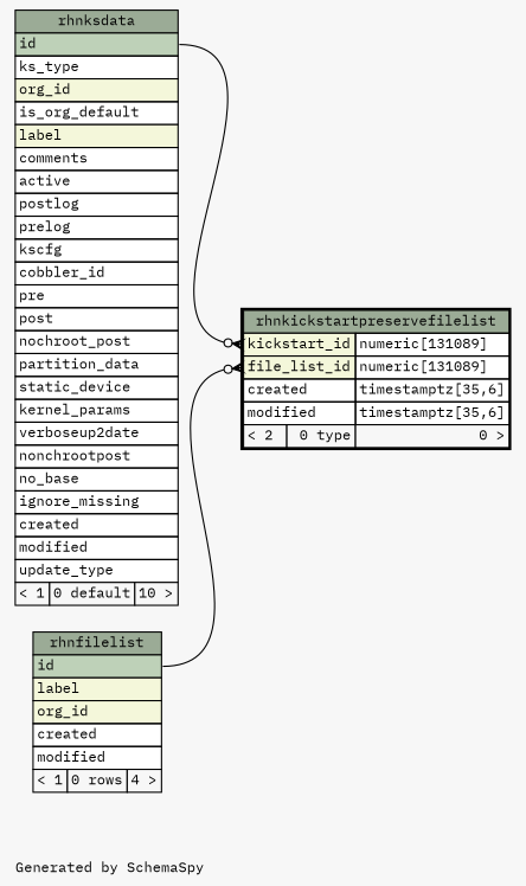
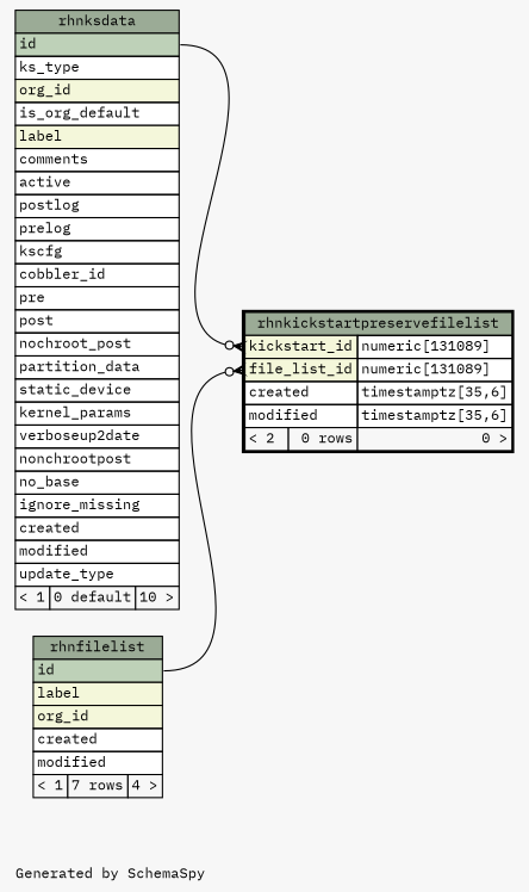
  digraph {
    bgcolor="#f7f7f7"
    fontname="IBM Plex Mono"
    fontsize=11
    label="\nGenerated by SchemaSpy"
    labeljust=l
    nodesep=0.18
    rankdir=RL
    ranksep=0.46
    node [fontname="IBM Plex Mono" fontsize=11 shape=plaintext]
    edge [arrowhead=none arrowsize=0.8 arrowtail=crowodot dir=back fontname="IBM Plex Mono" headport="id:e"]
-   n1 [label=<     <TABLE BORDER="2" CELLBORDER="1" CELLSPACING="0" BGCOLOR="#ffffff">       <TR><TD COLSPAN="3" BGCOLOR="#9bab96" ALIGN="CENTER">rhnkickstartpreservefilelist</TD></TR>       <TR><TD PORT="kickstart_id" COLSPAN="2" BGCOLOR="#f4f7da" ALIGN="LEFT">kickstart_id</TD><TD PORT="kickstart_id.type" ALIGN="LEFT">numeric[131089]</TD></TR>       <TR><TD PORT="file_list_id" COLSPAN="2" BGCOLOR="#f4f7da" ALIGN="LEFT">file_list_id</TD><TD PORT="file_list_id.type" ALIGN="LEFT">numeric[131089]</TD></TR>       <TR><TD PORT="created" COLSPAN="2" ALIGN="LEFT">created</TD><TD PORT="created.type" ALIGN="LEFT">timestamptz[35,6]</TD></TR>       <TR><TD PORT="modified" COLSPAN="2" ALIGN="LEFT">modified</TD><TD PORT="modified.type" ALIGN="LEFT">timestamptz[35,6]</TD></TR>       <TR><TD ALIGN="LEFT" BGCOLOR="#f7f7f7">&lt; 2</TD><TD ALIGN="RIGHT" BGCOLOR="#f7f7f7">0 type</TD><TD ALIGN="RIGHT" BGCOLOR="#f7f7f7">0 &gt;</TD></TR>     </TABLE>>]
-   n2 [label=<     <TABLE BORDER="0" CELLBORDER="1" CELLSPACING="0" BGCOLOR="#ffffff">       <TR><TD COLSPAN="3" BGCOLOR="#9bab96" ALIGN="CENTER">rhnfilelist</TD></TR>       <TR><TD PORT="id" COLSPAN="3" BGCOLOR="#bed1b8" ALIGN="LEFT">id</TD></TR>       <TR><TD PORT="label" COLSPAN="3" BGCOLOR="#f4f7da" ALIGN="LEFT">label</TD></TR>       <TR><TD PORT="org_id" COLSPAN="3" BGCOLOR="#f4f7da" ALIGN="LEFT">org_id</TD></TR>       <TR><TD PORT="created" COLSPAN="3" ALIGN="LEFT">created</TD></TR>       <TR><TD PORT="modified" COLSPAN="3" ALIGN="LEFT">modified</TD></TR>       <TR><TD ALIGN="LEFT" BGCOLOR="#f7f7f7">&lt; 1</TD><TD ALIGN="RIGHT" BGCOLOR="#f7f7f7">0 rows</TD><TD ALIGN="RIGHT" BGCOLOR="#f7f7f7">4 &gt;</TD></TR>     </TABLE>>]
+   n1 [label=<     <TABLE BORDER="2" CELLBORDER="1" CELLSPACING="0" BGCOLOR="#ffffff">       <TR><TD COLSPAN="3" BGCOLOR="#9bab96" ALIGN="CENTER">rhnkickstartpreservefilelist</TD></TR>       <TR><TD PORT="kickstart_id" COLSPAN="2" BGCOLOR="#f4f7da" ALIGN="LEFT">kickstart_id</TD><TD PORT="kickstart_id.type" ALIGN="LEFT">numeric[131089]</TD></TR>       <TR><TD PORT="file_list_id" COLSPAN="2" BGCOLOR="#f4f7da" ALIGN="LEFT">file_list_id</TD><TD PORT="file_list_id.type" ALIGN="LEFT">numeric[131089]</TD></TR>       <TR><TD PORT="created" COLSPAN="2" ALIGN="LEFT">created</TD><TD PORT="created.type" ALIGN="LEFT">timestamptz[35,6]</TD></TR>       <TR><TD PORT="modified" COLSPAN="2" ALIGN="LEFT">modified</TD><TD PORT="modified.type" ALIGN="LEFT">timestamptz[35,6]</TD></TR>       <TR><TD ALIGN="LEFT" BGCOLOR="#f7f7f7">&lt; 2</TD><TD ALIGN="RIGHT" BGCOLOR="#f7f7f7">0 rows</TD><TD ALIGN="RIGHT" BGCOLOR="#f7f7f7">0 &gt;</TD></TR>     </TABLE>>]
+   n2 [label=<     <TABLE BORDER="0" CELLBORDER="1" CELLSPACING="0" BGCOLOR="#ffffff">       <TR><TD COLSPAN="3" BGCOLOR="#9bab96" ALIGN="CENTER">rhnfilelist</TD></TR>       <TR><TD PORT="id" COLSPAN="3" BGCOLOR="#bed1b8" ALIGN="LEFT">id</TD></TR>       <TR><TD PORT="label" COLSPAN="3" BGCOLOR="#f4f7da" ALIGN="LEFT">label</TD></TR>       <TR><TD PORT="org_id" COLSPAN="3" BGCOLOR="#f4f7da" ALIGN="LEFT">org_id</TD></TR>       <TR><TD PORT="created" COLSPAN="3" ALIGN="LEFT">created</TD></TR>       <TR><TD PORT="modified" COLSPAN="3" ALIGN="LEFT">modified</TD></TR>       <TR><TD ALIGN="LEFT" BGCOLOR="#f7f7f7">&lt; 1</TD><TD ALIGN="RIGHT" BGCOLOR="#f7f7f7">7 rows</TD><TD ALIGN="RIGHT" BGCOLOR="#f7f7f7">4 &gt;</TD></TR>     </TABLE>>]
    n3 [label=<     <TABLE BORDER="0" CELLBORDER="1" CELLSPACING="0" BGCOLOR="#ffffff">       <TR><TD COLSPAN="3" BGCOLOR="#9bab96" ALIGN="CENTER">rhnksdata</TD></TR>       <TR><TD PORT="id" COLSPAN="3" BGCOLOR="#bed1b8" ALIGN="LEFT">id</TD></TR>       <TR><TD PORT="ks_type" COLSPAN="3" ALIGN="LEFT">ks_type</TD></TR>       <TR><TD PORT="org_id" COLSPAN="3" BGCOLOR="#f4f7da" ALIGN="LEFT">org_id</TD></TR>       <TR><TD PORT="is_org_default" COLSPAN="3" ALIGN="LEFT">is_org_default</TD></TR>       <TR><TD PORT="label" COLSPAN="3" BGCOLOR="#f4f7da" ALIGN="LEFT">label</TD></TR>       <TR><TD PORT="comments" COLSPAN="3" ALIGN="LEFT">comments</TD></TR>       <TR><TD PORT="active" COLSPAN="3" ALIGN="LEFT">active</TD></TR>       <TR><TD PORT="postlog" COLSPAN="3" ALIGN="LEFT">postlog</TD></TR>       <TR><TD PORT="prelog" COLSPAN="3" ALIGN="LEFT">prelog</TD></TR>       <TR><TD PORT="kscfg" COLSPAN="3" ALIGN="LEFT">kscfg</TD></TR>       <TR><TD PORT="cobbler_id" COLSPAN="3" ALIGN="LEFT">cobbler_id</TD></TR>       <TR><TD PORT="pre" COLSPAN="3" ALIGN="LEFT">pre</TD></TR>       <TR><TD PORT="post" COLSPAN="3" ALIGN="LEFT">post</TD></TR>       <TR><TD PORT="nochroot_post" COLSPAN="3" ALIGN="LEFT">nochroot_post</TD></TR>       <TR><TD PORT="partition_data" COLSPAN="3" ALIGN="LEFT">partition_data</TD></TR>       <TR><TD PORT="static_device" COLSPAN="3" ALIGN="LEFT">static_device</TD></TR>       <TR><TD PORT="kernel_params" COLSPAN="3" ALIGN="LEFT">kernel_params</TD></TR>       <TR><TD PORT="verboseup2date" COLSPAN="3" ALIGN="LEFT">verboseup2date</TD></TR>       <TR><TD PORT="nonchrootpost" COLSPAN="3" ALIGN="LEFT">nonchrootpost</TD></TR>       <TR><TD PORT="no_base" COLSPAN="3" ALIGN="LEFT">no_base</TD></TR>       <TR><TD PORT="ignore_missing" COLSPAN="3" ALIGN="LEFT">ignore_missing</TD></TR>       <TR><TD PORT="created" COLSPAN="3" ALIGN="LEFT">created</TD></TR>       <TR><TD PORT="modified" COLSPAN="3" ALIGN="LEFT">modified</TD></TR>       <TR><TD PORT="update_type" COLSPAN="3" ALIGN="LEFT">update_type</TD></TR>       <TR><TD ALIGN="LEFT" BGCOLOR="#f7f7f7">&lt; 1</TD><TD ALIGN="RIGHT" BGCOLOR="#f7f7f7">0 default</TD><TD ALIGN="RIGHT" BGCOLOR="#f7f7f7">10 &gt;</TD></TR>     </TABLE>>]
    n1 -> n2 [tailport="file_list_id:w"]
    n1 -> n3 [tailport="kickstart_id:w"]
  }
